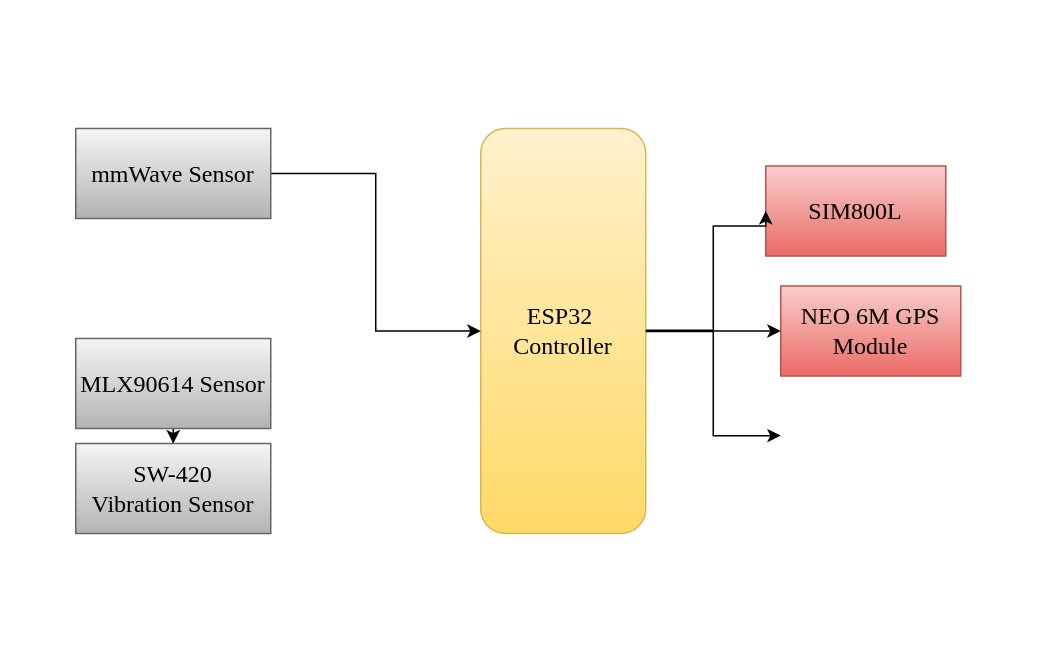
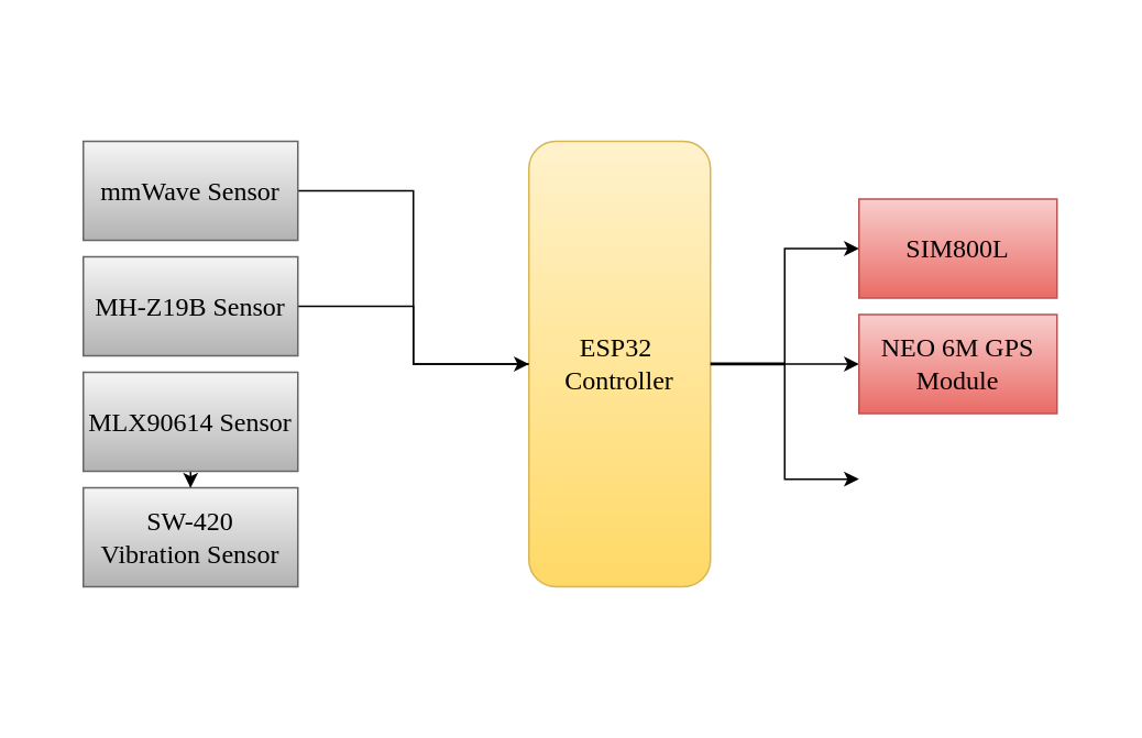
  <mxCell id="0" />
  <mxCell id="1" parent="0" />
  <mxCell id="2" value="" style="group" vertex="1" connectable="0" parent="1"><mxGeometry x="20" y="25" width="650" height="400" as="geometry" /></mxCell>
  <mxCell id="3" value="" style="rounded=0;whiteSpace=wrap;html=1;fillColor=none;strokeColor=none;" vertex="1" parent="2"><mxGeometry y="-5" width="650" height="400" as="geometry" /></mxCell>
  <mxCell id="4" value="" style="edgeStyle=orthogonalEdgeStyle;rounded=0;orthogonalLoop=1;jettySize=auto;html=1;verticalAlign=middle;fontFamily=Times New Roman;fontSize=16;" edge="1" parent="2" source="5" target="14"><mxGeometry relative="1" as="geometry" /></mxCell>
  <mxCell id="5" value="ESP32&amp;nbsp;&lt;br&gt;Controller" style="rounded=1;whiteSpace=wrap;html=1;fillColor=#fff2cc;gradientColor=#ffd966;strokeColor=#d6b656;verticalAlign=middle;fontFamily=Times New Roman;fontSize=16;" vertex="1" parent="2"><mxGeometry x="300" y="60" width="110" height="270" as="geometry" /></mxCell>
- <mxCell id="6" value="" style="edgeStyle=orthogonalEdgeStyle;rounded=0;orthogonalLoop=1;jettySize=auto;html=1;entryX=0;entryY=0.5;entryDx=0;entryDy=0;verticalAlign=middle;fontFamily=Times New Roman;fontSize=16;" edge="1" parent="2" source="7" target="5"><mxGeometry relative="1" as="geometry"><mxPoint x="260" y="90" as="targetPoint" /></mxGeometry></mxCell>
+ <mxCell id="6" value="" style="edgeStyle=orthogonalEdgeStyle;rounded=0;orthogonalLoop=1;jettySize=auto;html=1;entryX=0;entryY=0.5;entryDx=0;entryDy=0;verticalAlign=middle;fontFamily=Times New Roman;fontSize=16;endArrow=none;" edge="1" parent="2" source="7" target="5"><mxGeometry relative="1" as="geometry"><mxPoint x="260" y="90" as="targetPoint" /></mxGeometry></mxCell>
  <mxCell id="7" value="mmWave Sensor" style="rounded=0;whiteSpace=wrap;html=1;fillColor=#f5f5f5;gradientColor=#b3b3b3;strokeColor=#666666;verticalAlign=middle;fontFamily=Times New Roman;fontSize=16;" vertex="1" parent="2"><mxGeometry x="30" y="60" width="130" height="60" as="geometry" /></mxCell>
+ <mxCell id="8" value="" style="edgeStyle=orthogonalEdgeStyle;rounded=0;orthogonalLoop=1;jettySize=auto;html=1;entryX=0;entryY=0.5;entryDx=0;entryDy=0;verticalAlign=middle;fontFamily=Times New Roman;fontSize=16;" edge="1" parent="2" source="9" target="5"><mxGeometry relative="1" as="geometry"><mxPoint x="260" y="160" as="targetPoint" /></mxGeometry></mxCell>
+ <mxCell id="9" value="MH-Z19B Sensor" style="rounded=0;whiteSpace=wrap;html=1;fillColor=#f5f5f5;gradientColor=#b3b3b3;strokeColor=#666666;verticalAlign=middle;fontFamily=Times New Roman;fontSize=16;" vertex="1" parent="2"><mxGeometry x="30" y="130" width="130" height="60" as="geometry" /></mxCell>
  <mxCell id="10" value="" style="edgeStyle=orthogonalEdgeStyle;rounded=0;orthogonalLoop=1;jettySize=auto;html=1;verticalAlign=middle;fontFamily=Times New Roman;fontSize=16;" edge="1" parent="2" source="11" target="12"><mxGeometry relative="1" as="geometry"><mxPoint x="220" y="200" as="targetPoint" /></mxGeometry></mxCell>
  <mxCell id="11" value="MLX90614 Sensor" style="rounded=0;whiteSpace=wrap;html=1;fillColor=#f5f5f5;gradientColor=#b3b3b3;strokeColor=#666666;verticalAlign=middle;fontFamily=Times New Roman;fontSize=16;" vertex="1" parent="2"><mxGeometry x="30" y="200" width="130" height="60" as="geometry" /></mxCell>
  <mxCell id="12" value="SW-420&lt;div&gt;Vibration Sensor&lt;/div&gt;" style="rounded=0;whiteSpace=wrap;html=1;fillColor=#f5f5f5;gradientColor=#b3b3b3;strokeColor=#666666;verticalAlign=middle;fontFamily=Times New Roman;fontSize=16;" vertex="1" parent="2"><mxGeometry x="30" y="270" width="130" height="60" as="geometry" /></mxCell>
- <mxCell id="13" value="SIM800L" style="rounded=0;whiteSpace=wrap;html=1;fillColor=#f8cecc;gradientColor=#ea6b66;strokeColor=#b85450;verticalAlign=middle;fontFamily=Times New Roman;fontSize=16;" vertex="1" parent="2"><mxGeometry x="490" y="85" width="120" height="60" as="geometry" /></mxCell>
+ <mxCell id="13" value="SIM800L" style="rounded=0;whiteSpace=wrap;html=1;fillColor=#f8cecc;gradientColor=#ea6b66;strokeColor=#b85450;verticalAlign=middle;fontFamily=Times New Roman;fontSize=16;" vertex="1" parent="2"><mxGeometry x="500" y="95" width="120" height="60" as="geometry" /></mxCell>
  <mxCell id="14" value="&lt;div style=&quot;&quot;&gt;&lt;font&gt;&lt;span style=&quot;background-color: transparent; text-wrap-mode: nowrap;&quot;&gt;NEO 6&lt;/span&gt;&lt;span style=&quot;background-color: transparent;&quot;&gt;M GPS Module&lt;/span&gt;&lt;/font&gt;&lt;/div&gt;" style="rounded=0;whiteSpace=wrap;html=1;fillColor=#f8cecc;gradientColor=#ea6b66;strokeColor=#b85450;verticalAlign=middle;fontFamily=Times New Roman;fontSize=16;align=center;" vertex="1" parent="2"><mxGeometry x="500" y="165" width="120" height="60" as="geometry" /></mxCell>
  <mxCell id="15" value="" style="edgeStyle=orthogonalEdgeStyle;rounded=0;orthogonalLoop=1;jettySize=auto;html=1;entryX=0;entryY=0.5;entryDx=0;entryDy=0;verticalAlign=middle;fontFamily=Times New Roman;fontSize=16;" edge="1" parent="2" target="13"><mxGeometry relative="1" as="geometry"><mxPoint x="410" y="194.5" as="sourcePoint" /><mxPoint x="500" y="194.5" as="targetPoint" /><Array as="points"><mxPoint x="455" y="195" /><mxPoint x="455" y="125" /></Array></mxGeometry></mxCell>
  <mxCell id="16" value="" style="edgeStyle=orthogonalEdgeStyle;rounded=0;orthogonalLoop=1;jettySize=auto;html=1;entryX=0;entryY=0.5;entryDx=0;entryDy=0;verticalAlign=middle;fontFamily=Times New Roman;fontSize=16;" edge="1" parent="2"><mxGeometry relative="1" as="geometry"><mxPoint x="410" y="195.25" as="sourcePoint" /><mxPoint x="500" y="264.75" as="targetPoint" /><Array as="points"><mxPoint x="455" y="194.75" /><mxPoint x="455" y="264.75" /></Array></mxGeometry></mxCell>
